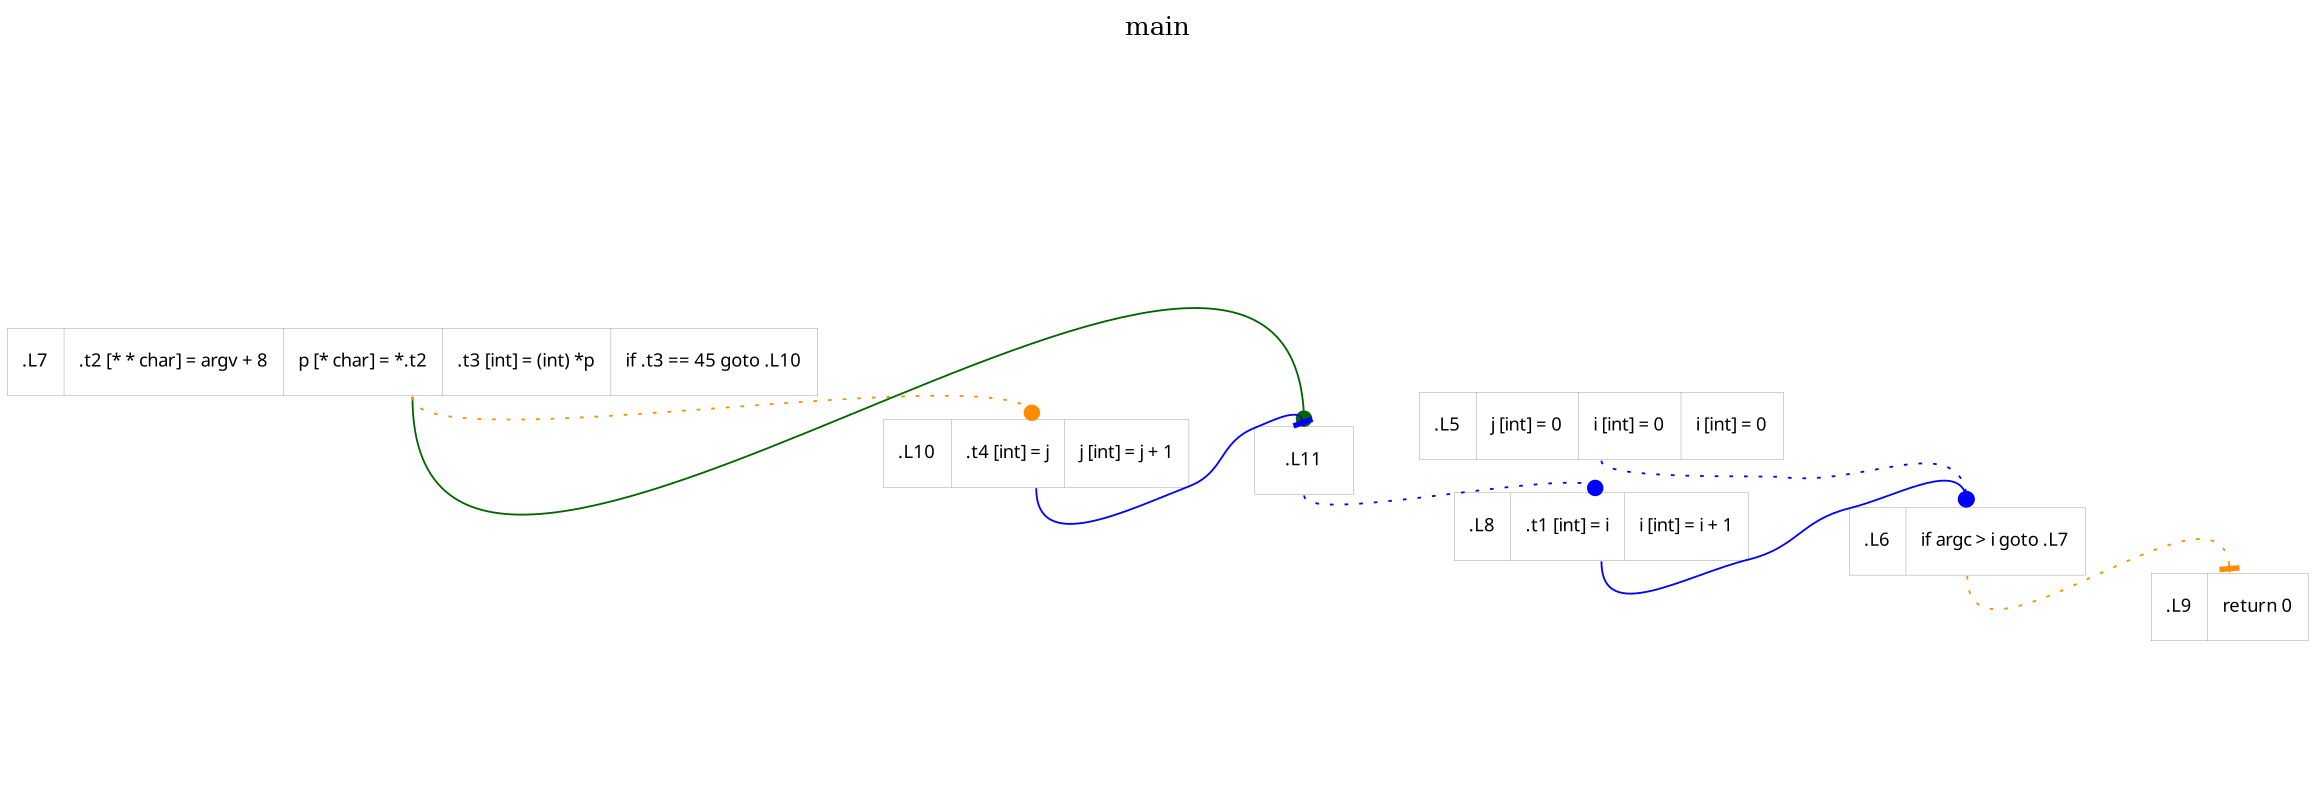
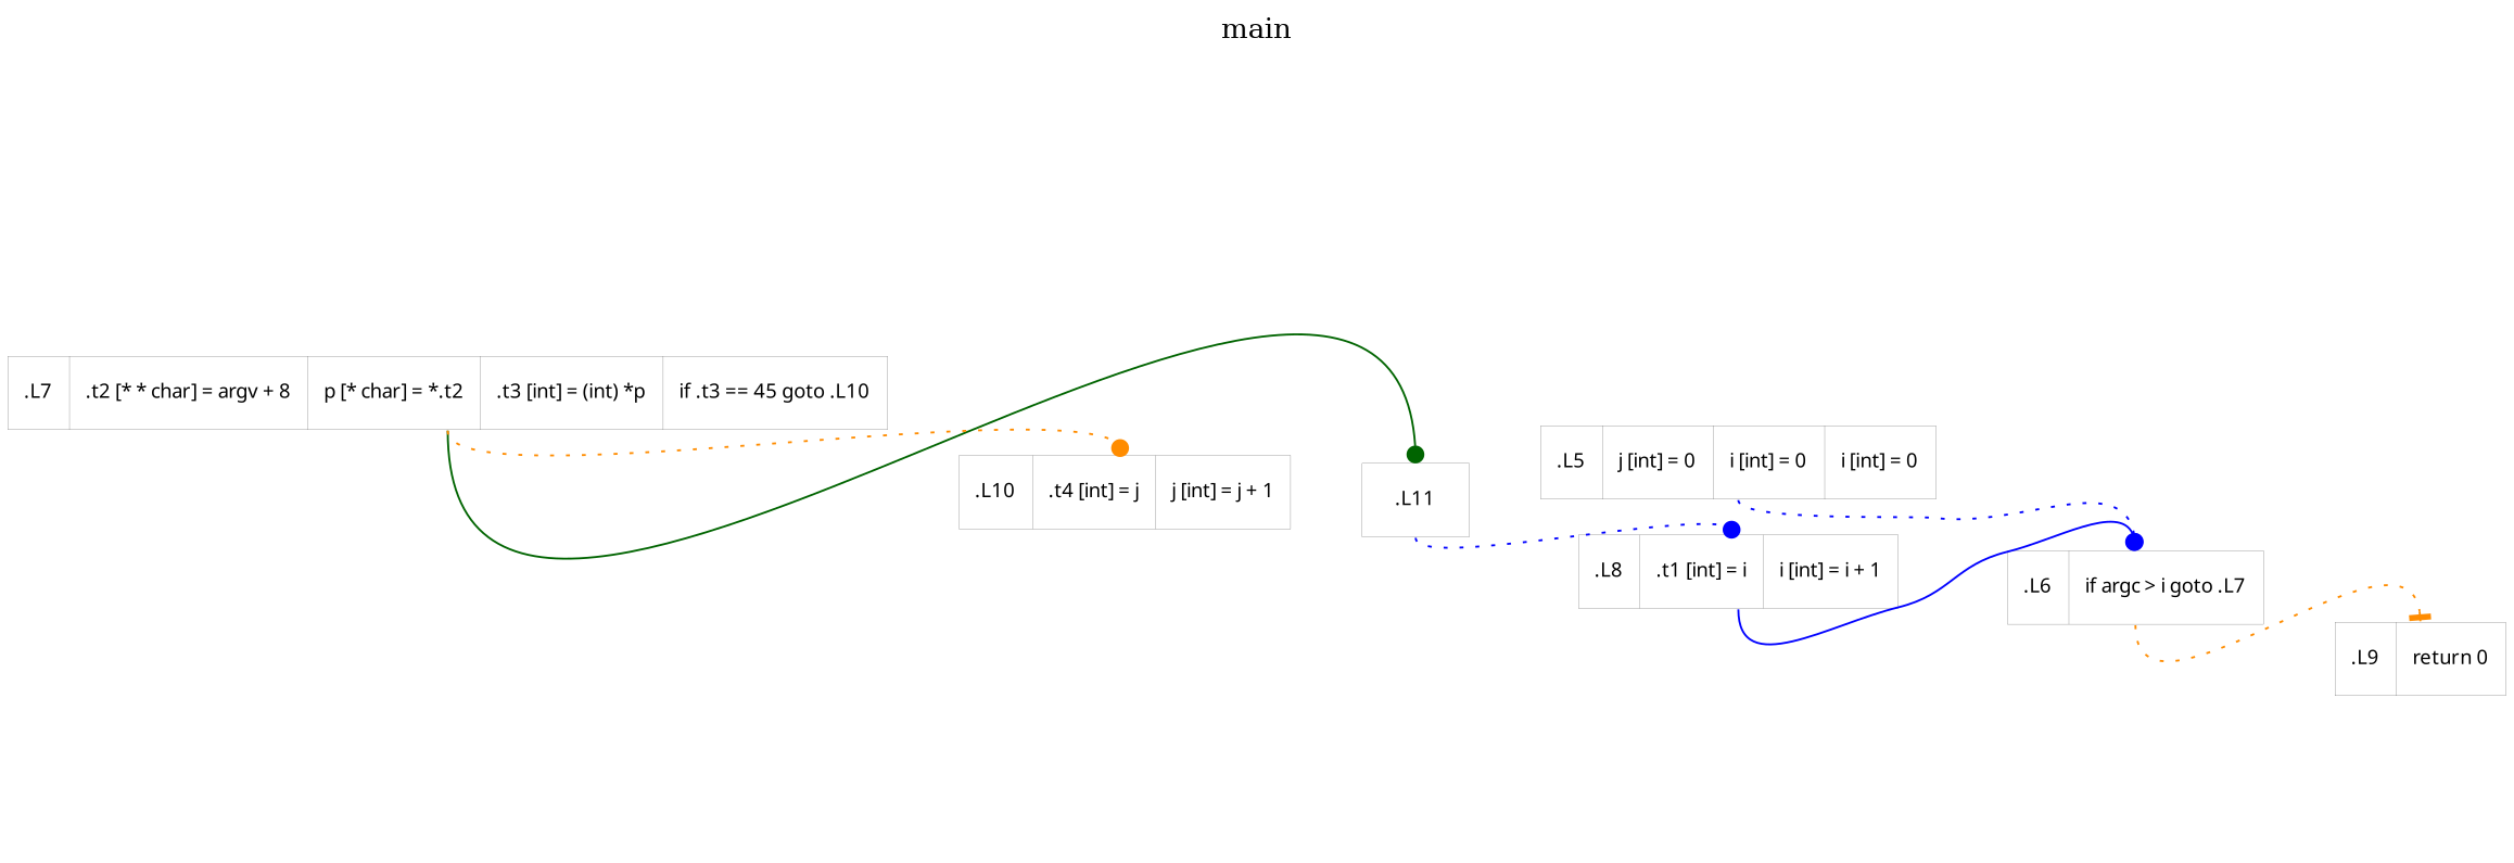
  digraph {
    label=main
    labelloc=t
    rankdir=LR
    node [fontname=Courier_New fontsize=10 shape=record style="setlinewidth(0.1)"]
    edge [arrowhead=dot color=blue fontname=Courier_New fontsize=10 headport=n style=dotted tailport=s]
    n1 [label="{ \.L5 | j [int] = 0 | i [int] = 0 | i [int] = 0 }"]
    n2 [label="{ \.L6 | if argc \> i goto \.L7 }"]
    n3 [label="{ \.L9 | return 0 }"]
    n4 [label="{ \.L7 | .t2 [* * char] = argv + 8 | p [* char] = *.t2 | .t3 [int] = (int) *p | if .t3 == 45 goto \.L10 }"]
    n5 [label="{ \.L11 }"]
    n6 [label="{ \.L10 | .t4 [int] = j | j [int] = j + 1 }"]
    n7 [label="{ \.L8 | .t1 [int] = i | i [int] = i + 1 }"]
    n1 -> n2
    n2 -> n3 [arrowhead=tee color=darkorange]
    n4 -> n5 [color=darkgreen style=solid]
    n4 -> n6 [color=darkorange]
    n5 -> n7
-   n6 -> n5 [arrowhead=tee style=solid]
    n7 -> n2 [style=solid]
  }
